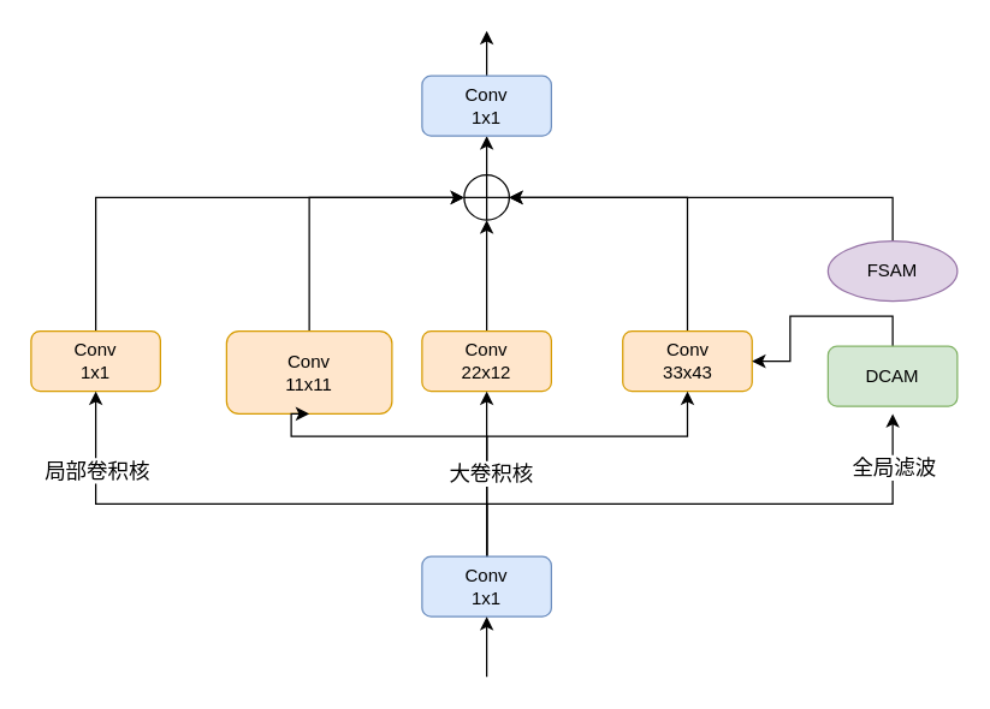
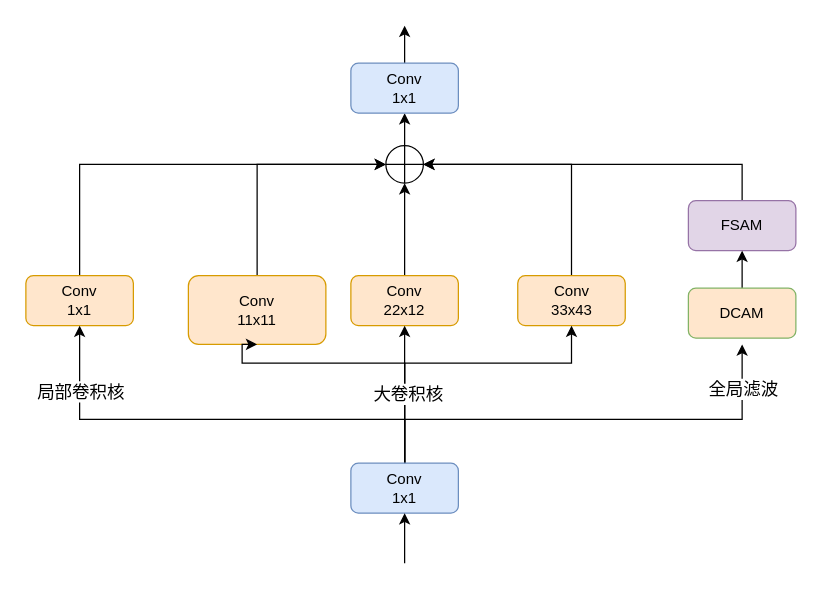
  <mxCell id="0" />
  <mxCell id="1" parent="0" />
  <mxCell id="2" style="edgeStyle=orthogonalEdgeStyle;rounded=0;orthogonalLoop=1;jettySize=auto;html=1;exitX=0.5;exitY=0;exitDx=0;exitDy=0;entryX=0;entryY=0.5;entryDx=0;entryDy=0;" edge="1" parent="1" source="3" target="24"><mxGeometry relative="1" as="geometry" /></mxCell>
  <mxCell id="3" value="Conv&lt;div&gt;1x1&lt;/div&gt;" style="rounded=1;whiteSpace=wrap;html=1;fillColor=#ffe6cc;strokeColor=#d79b00;" vertex="1" parent="1"><mxGeometry x="20" y="220" width="86" height="40" as="geometry" /></mxCell>
  <mxCell id="4" style="edgeStyle=orthogonalEdgeStyle;rounded=0;orthogonalLoop=1;jettySize=auto;html=1;exitX=0.5;exitY=0;exitDx=0;exitDy=0;entryX=0;entryY=0.5;entryDx=0;entryDy=0;" edge="1" parent="1" source="5" target="24"><mxGeometry relative="1" as="geometry" /></mxCell>
  <mxCell id="5" value="Conv&lt;div&gt;11x11&lt;/div&gt;" style="rounded=1;whiteSpace=wrap;html=1;fillColor=#ffe6cc;strokeColor=#d79b00;" vertex="1" parent="1"><mxGeometry x="150" y="220" width="110" height="55" as="geometry" /></mxCell>
  <mxCell id="6" style="edgeStyle=orthogonalEdgeStyle;rounded=0;orthogonalLoop=1;jettySize=auto;html=1;exitX=0.5;exitY=0;exitDx=0;exitDy=0;entryX=0.5;entryY=1;entryDx=0;entryDy=0;" edge="1" parent="1" source="7" target="24"><mxGeometry relative="1" as="geometry" /></mxCell>
  <mxCell id="7" value="Conv&lt;div&gt;22x12&lt;/div&gt;" style="rounded=1;whiteSpace=wrap;html=1;fillColor=#ffe6cc;strokeColor=#d79b00;" vertex="1" parent="1"><mxGeometry x="280" y="220" width="86" height="40" as="geometry" /></mxCell>
  <mxCell id="8" style="edgeStyle=orthogonalEdgeStyle;rounded=0;orthogonalLoop=1;jettySize=auto;html=1;exitX=0.5;exitY=0;exitDx=0;exitDy=0;entryX=1;entryY=0.5;entryDx=0;entryDy=0;" edge="1" parent="1" source="9" target="24"><mxGeometry relative="1" as="geometry" /></mxCell>
  <mxCell id="9" value="Conv&lt;div&gt;33x43&lt;/div&gt;" style="rounded=1;whiteSpace=wrap;html=1;fillColor=#ffe6cc;strokeColor=#d79b00;" vertex="1" parent="1"><mxGeometry x="413.5" y="220" width="86" height="40" as="geometry" /></mxCell>
  <mxCell id="10" style="edgeStyle=orthogonalEdgeStyle;rounded=0;orthogonalLoop=1;jettySize=auto;html=1;exitX=0.5;exitY=0;exitDx=0;exitDy=0;entryX=1;entryY=0.5;entryDx=0;entryDy=0;" edge="1" parent="1" source="11" target="24"><mxGeometry relative="1" as="geometry" /></mxCell>
- <mxCell id="11" value="FSAM" style="ellipse;whiteSpace=wrap;html=1;fillColor=#e1d5e7;strokeColor=#9673a6;" vertex="1" parent="1"><mxGeometry x="550" y="160" width="86" height="40" as="geometry" /></mxCell>
- <mxCell id="12" style="edgeStyle=orthogonalEdgeStyle;rounded=0;orthogonalLoop=1;jettySize=auto;html=1;exitX=0.5;exitY=0;exitDx=0;exitDy=0;" edge="1" parent="1" source="13" target="9"><mxGeometry relative="1" as="geometry" /></mxCell>
- <mxCell id="13" value="DCAM" style="rounded=1;whiteSpace=wrap;html=1;fillColor=#d5e8d4;strokeColor=#82b366;" vertex="1" parent="1"><mxGeometry x="550" y="230" width="86" height="40" as="geometry" /></mxCell>
+ <mxCell id="11" value="FSAM" style="rounded=1;whiteSpace=wrap;html=1;fillColor=#e1d5e7;strokeColor=#9673a6;" vertex="1" parent="1"><mxGeometry x="550" y="160" width="86" height="40" as="geometry" /></mxCell>
+ <mxCell id="12" style="edgeStyle=orthogonalEdgeStyle;rounded=0;orthogonalLoop=1;jettySize=auto;html=1;exitX=0.5;exitY=0;exitDx=0;exitDy=0;entryX=0.5;entryY=1;entryDx=0;entryDy=0;" edge="1" parent="1" source="13" target="11"><mxGeometry relative="1" as="geometry" /></mxCell>
+ <mxCell id="13" value="DCAM" style="rounded=1;whiteSpace=wrap;html=1;fillColor=#ffe6cc;strokeColor=#82b366;" vertex="1" parent="1"><mxGeometry x="550" y="230" width="86" height="40" as="geometry" /></mxCell>
  <mxCell id="14" style="edgeStyle=orthogonalEdgeStyle;rounded=0;orthogonalLoop=1;jettySize=auto;html=1;exitX=0.5;exitY=0;exitDx=0;exitDy=0;entryX=0.5;entryY=1;entryDx=0;entryDy=0;" edge="1" parent="1" source="22" target="7"><mxGeometry relative="1" as="geometry" /></mxCell>
  <mxCell id="15" style="edgeStyle=orthogonalEdgeStyle;rounded=0;orthogonalLoop=1;jettySize=auto;html=1;exitX=0.5;exitY=0;exitDx=0;exitDy=0;entryX=0.5;entryY=1;entryDx=0;entryDy=0;" edge="1" parent="1" source="22" target="5"><mxGeometry relative="1" as="geometry"><Array as="points"><mxPoint x="323" y="290" /><mxPoint x="193" y="290" /></Array></mxGeometry></mxCell>
  <mxCell id="16" style="edgeStyle=orthogonalEdgeStyle;rounded=0;orthogonalLoop=1;jettySize=auto;html=1;exitX=0.5;exitY=0;exitDx=0;exitDy=0;entryX=0.5;entryY=1;entryDx=0;entryDy=0;" edge="1" parent="1" source="22" target="9"><mxGeometry relative="1" as="geometry"><Array as="points"><mxPoint x="323" y="290" /><mxPoint x="457" y="290" /></Array></mxGeometry></mxCell>
  <mxCell id="17" value="&lt;font style=&quot;font-size: 14px;&quot;&gt;大卷积核&lt;/font&gt;" style="edgeLabel;html=1;align=center;verticalAlign=middle;resizable=0;points=[];" vertex="1" connectable="0" parent="16"><mxGeometry x="-0.54" y="-2" relative="1" as="geometry"><mxPoint as="offset" /></mxGeometry></mxCell>
  <mxCell id="18" style="edgeStyle=orthogonalEdgeStyle;rounded=0;orthogonalLoop=1;jettySize=auto;html=1;exitX=0.5;exitY=0;exitDx=0;exitDy=0;entryX=0.5;entryY=1;entryDx=0;entryDy=0;" edge="1" parent="1"><mxGeometry relative="1" as="geometry"><mxPoint x="323" y="375" as="sourcePoint" /><mxPoint x="593" y="275" as="targetPoint" /><Array as="points"><mxPoint x="323" y="335" /><mxPoint x="593" y="335" /></Array></mxGeometry></mxCell>
  <mxCell id="19" value="&lt;font style=&quot;font-size: 14px;&quot;&gt;全局滤波&lt;/font&gt;" style="edgeLabel;html=1;align=center;verticalAlign=middle;resizable=0;points=[];" vertex="1" connectable="0" parent="18"><mxGeometry x="0.904" y="-2" relative="1" as="geometry"><mxPoint x="-2" y="17" as="offset" /></mxGeometry></mxCell>
  <mxCell id="20" style="edgeStyle=orthogonalEdgeStyle;rounded=0;orthogonalLoop=1;jettySize=auto;html=1;exitX=0.5;exitY=0;exitDx=0;exitDy=0;entryX=0.5;entryY=1;entryDx=0;entryDy=0;" edge="1" parent="1" target="3"><mxGeometry relative="1" as="geometry"><mxPoint x="323" y="375" as="sourcePoint" /><mxPoint x="63" y="265" as="targetPoint" /><Array as="points"><mxPoint x="323" y="335" /><mxPoint x="63" y="335" /></Array></mxGeometry></mxCell>
  <mxCell id="21" value="&lt;font style=&quot;font-size: 14px;&quot;&gt;局部卷积核&lt;/font&gt;" style="edgeLabel;html=1;align=center;verticalAlign=middle;resizable=0;points=[];" vertex="1" connectable="0" parent="20"><mxGeometry x="0.724" relative="1" as="geometry"><mxPoint as="offset" /></mxGeometry></mxCell>
  <mxCell id="22" value="Conv&lt;div&gt;1x1&lt;/div&gt;" style="rounded=1;whiteSpace=wrap;html=1;fillColor=#dae8fc;strokeColor=#6c8ebf;" vertex="1" parent="1"><mxGeometry x="280" y="370" width="86" height="40" as="geometry" /></mxCell>
  <mxCell id="23" style="edgeStyle=orthogonalEdgeStyle;rounded=0;orthogonalLoop=1;jettySize=auto;html=1;exitX=0.5;exitY=0;exitDx=0;exitDy=0;" edge="1" parent="1" source="24"><mxGeometry relative="1" as="geometry"><mxPoint x="323" y="90" as="targetPoint" /></mxGeometry></mxCell>
  <mxCell id="24" value="" style="shape=orEllipse;perimeter=ellipsePerimeter;whiteSpace=wrap;html=1;backgroundOutline=1;" vertex="1" parent="1"><mxGeometry x="308" y="116" width="30" height="30" as="geometry" /></mxCell>
  <mxCell id="25" value="" style="endArrow=classic;html=1;rounded=0;" edge="1" parent="1"><mxGeometry width="50" height="50" relative="1" as="geometry"><mxPoint x="323" y="450" as="sourcePoint" /><mxPoint x="323" y="410" as="targetPoint" /></mxGeometry></mxCell>
  <mxCell id="26" style="edgeStyle=orthogonalEdgeStyle;rounded=0;orthogonalLoop=1;jettySize=auto;html=1;exitX=0.5;exitY=0;exitDx=0;exitDy=0;" edge="1" parent="1" source="27"><mxGeometry relative="1" as="geometry"><mxPoint x="323" y="20" as="targetPoint" /></mxGeometry></mxCell>
  <mxCell id="27" value="Conv&lt;div&gt;1x1&lt;/div&gt;" style="rounded=1;whiteSpace=wrap;html=1;fillColor=#dae8fc;strokeColor=#6c8ebf;" vertex="1" parent="1"><mxGeometry x="280" y="50" width="86" height="40" as="geometry" /></mxCell>
